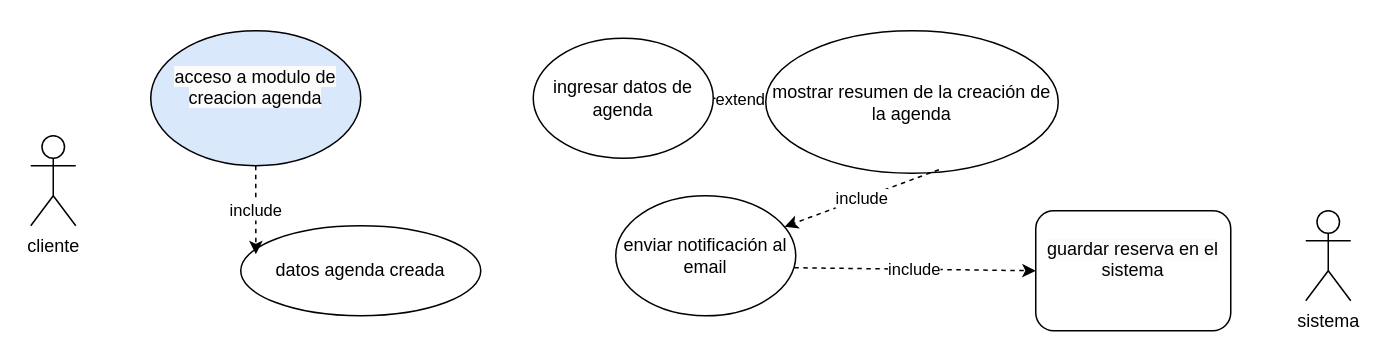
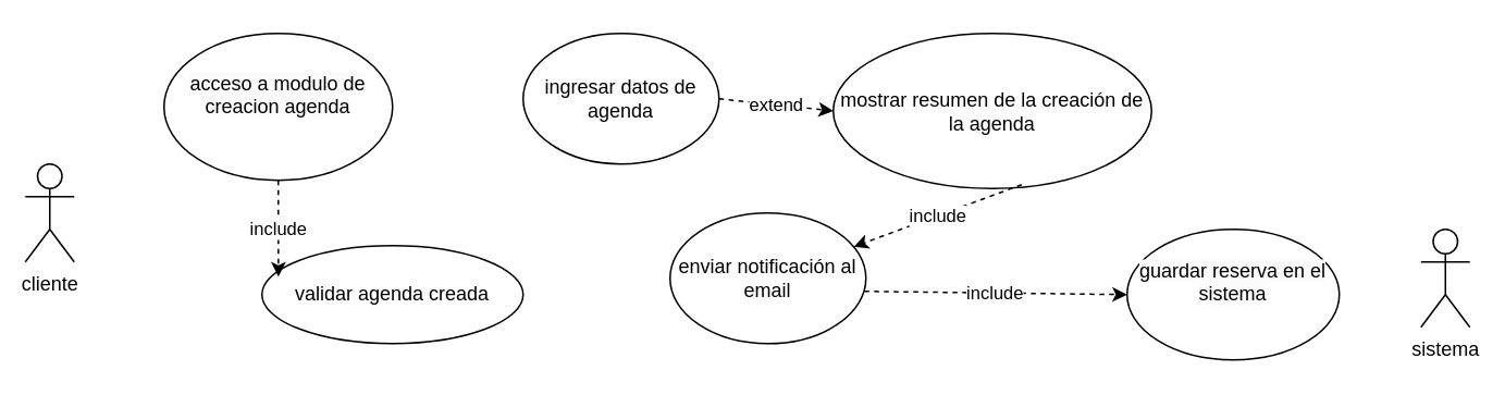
  <mxCell id="0" />
  <mxCell id="1" parent="0" />
- <mxCell id="2" value="cliente" style="shape=umlActor;verticalLabelPosition=bottom;verticalAlign=top;html=1;outlineConnect=0;" parent="1" vertex="1"><mxGeometry x="20" y="90" width="30" height="60" as="geometry" /></mxCell>
- <mxCell id="3" value="&#10;&lt;span style=&quot;color: rgb(0, 0, 0); font-family: Helvetica; font-size: 12px; font-style: normal; font-variant-ligatures: normal; font-variant-caps: normal; font-weight: 400; letter-spacing: normal; orphans: 2; text-align: center; text-indent: 0px; text-transform: none; widows: 2; word-spacing: 0px; -webkit-text-stroke-width: 0px; white-space: normal; background-color: rgb(251, 251, 251); text-decoration-thickness: initial; text-decoration-style: initial; text-decoration-color: initial; display: inline !important; float: none;&quot;&gt;acceso a modulo de creacion agenda&lt;/span&gt;&#10;&#10;" style="ellipse;whiteSpace=wrap;html=1;fillColor=#dae8fc;" parent="1" vertex="1"><mxGeometry x="100" y="20" width="140" height="90" as="geometry" /></mxCell>
- <mxCell id="4" value="ingresar datos de agenda" style="ellipse;whiteSpace=wrap;html=1;" parent="1" vertex="1"><mxGeometry x="355" y="25" width="120" height="80" as="geometry" /></mxCell>
+ <mxCell id="2" value="cliente" style="shape=umlActor;verticalLabelPosition=bottom;verticalAlign=top;html=1;outlineConnect=0;" parent="1" vertex="1"><mxGeometry x="15" y="100" width="30" height="60" as="geometry" /></mxCell>
+ <mxCell id="3" value="&#10;&lt;span style=&quot;color: rgb(0, 0, 0); font-family: Helvetica; font-size: 12px; font-style: normal; font-variant-ligatures: normal; font-variant-caps: normal; font-weight: 400; letter-spacing: normal; orphans: 2; text-align: center; text-indent: 0px; text-transform: none; widows: 2; word-spacing: 0px; -webkit-text-stroke-width: 0px; white-space: normal; background-color: rgb(251, 251, 251); text-decoration-thickness: initial; text-decoration-style: initial; text-decoration-color: initial; display: inline !important; float: none;&quot;&gt;acceso a modulo de creacion agenda&lt;/span&gt;&#10;&#10;" style="ellipse;whiteSpace=wrap;html=1;" parent="1" vertex="1"><mxGeometry x="100" y="20" width="140" height="90" as="geometry" /></mxCell>
+ <mxCell id="4" value="ingresar datos de agenda" style="ellipse;whiteSpace=wrap;html=1;" parent="1" vertex="1"><mxGeometry x="320" y="20" width="120" height="80" as="geometry" /></mxCell>
  <mxCell id="5" value="mostrar resumen de la creación de la agenda" style="ellipse;whiteSpace=wrap;html=1;" parent="1" vertex="1"><mxGeometry x="510" y="20" width="195" height="95" as="geometry" /></mxCell>
- <mxCell id="6" value="datos agenda creada" style="ellipse;whiteSpace=wrap;html=1;" parent="1" vertex="1"><mxGeometry x="160" y="150" width="160" height="60" as="geometry" /></mxCell>
- <mxCell id="7" value="&#10;&lt;span style=&quot;color: rgb(0, 0, 0); font-family: Helvetica; font-size: 12px; font-style: normal; font-variant-ligatures: normal; font-variant-caps: normal; font-weight: 400; letter-spacing: normal; orphans: 2; text-align: center; text-indent: 0px; text-transform: none; widows: 2; word-spacing: 0px; -webkit-text-stroke-width: 0px; white-space: normal; background-color: rgb(251, 251, 251); text-decoration-thickness: initial; text-decoration-style: initial; text-decoration-color: initial; display: inline !important; float: none;&quot;&gt;guardar reserva en el sistema&lt;/span&gt;&#10;&#10;" style="whiteSpace=wrap;html=1;rounded=1;" parent="1" vertex="1"><mxGeometry x="690" y="140" width="130" height="80" as="geometry" /></mxCell>
+ <mxCell id="6" value="validar agenda creada" style="ellipse;whiteSpace=wrap;html=1;" parent="1" vertex="1"><mxGeometry x="160" y="150" width="160" height="60" as="geometry" /></mxCell>
+ <mxCell id="7" value="&#10;&lt;span style=&quot;color: rgb(0, 0, 0); font-family: Helvetica; font-size: 12px; font-style: normal; font-variant-ligatures: normal; font-variant-caps: normal; font-weight: 400; letter-spacing: normal; orphans: 2; text-align: center; text-indent: 0px; text-transform: none; widows: 2; word-spacing: 0px; -webkit-text-stroke-width: 0px; white-space: normal; background-color: rgb(251, 251, 251); text-decoration-thickness: initial; text-decoration-style: initial; text-decoration-color: initial; display: inline !important; float: none;&quot;&gt;guardar reserva en el sistema&lt;/span&gt;&#10;&#10;" style="ellipse;whiteSpace=wrap;html=1;" parent="1" vertex="1"><mxGeometry x="690" y="140" width="130" height="80" as="geometry" /></mxCell>
  <mxCell id="8" value="enviar notificación al email" style="ellipse;whiteSpace=wrap;html=1;" parent="1" vertex="1"><mxGeometry x="410" y="130" width="120" height="80" as="geometry" /></mxCell>
  <mxCell id="9" value="extend" style="endArrow=classic;html=1;rounded=0;dashed=1;strokeColor=default;align=center;verticalAlign=middle;fontFamily=Helvetica;fontSize=11;fontColor=default;labelBackgroundColor=default;exitX=1;exitY=0.5;exitDx=0;exitDy=0;entryX=0;entryY=0.5;entryDx=0;entryDy=0;" parent="1" source="4" target="5" edge="1"><mxGeometry width="50" height="50" relative="1" as="geometry"><mxPoint x="490" y="210" as="sourcePoint" /><mxPoint x="540" y="160" as="targetPoint" /></mxGeometry></mxCell>
  <mxCell id="10" value="include" style="endArrow=classic;html=1;rounded=0;dashed=1;strokeColor=default;align=center;verticalAlign=middle;fontFamily=Helvetica;fontSize=11;fontColor=default;labelBackgroundColor=default;exitX=0.592;exitY=0.975;exitDx=0;exitDy=0;exitPerimeter=0;" parent="1" source="5" target="8" edge="1"><mxGeometry width="50" height="50" relative="1" as="geometry"><mxPoint x="470" y="190" as="sourcePoint" /><mxPoint x="520" y="140" as="targetPoint" /></mxGeometry></mxCell>
  <mxCell id="11" value="include" style="endArrow=classic;html=1;rounded=0;dashed=1;strokeColor=default;align=center;verticalAlign=middle;fontFamily=Helvetica;fontSize=11;fontColor=default;labelBackgroundColor=default;entryX=0.063;entryY=0.317;entryDx=0;entryDy=0;entryPerimeter=0;" parent="1" source="3" target="6" edge="1"><mxGeometry width="50" height="50" relative="1" as="geometry"><mxPoint x="540" y="260" as="sourcePoint" /><mxPoint x="590" y="210" as="targetPoint" /></mxGeometry></mxCell>
  <mxCell id="12" value="include" style="endArrow=classic;html=1;rounded=0;dashed=1;strokeColor=default;align=center;verticalAlign=middle;fontFamily=Helvetica;fontSize=11;fontColor=default;labelBackgroundColor=default;exitX=0.992;exitY=0.6;exitDx=0;exitDy=0;entryX=0;entryY=0.5;entryDx=0;entryDy=0;exitPerimeter=0;" edge="1" parent="1" source="8" target="7"><mxGeometry width="50" height="50" relative="1" as="geometry"><mxPoint x="749.998" y="159.999" as="sourcePoint" /><mxPoint x="788.06" y="218.32" as="targetPoint" /></mxGeometry></mxCell>
  <mxCell id="13" value="sistema" style="shape=umlActor;verticalLabelPosition=bottom;verticalAlign=top;html=1;outlineConnect=0;" vertex="1" parent="1"><mxGeometry x="870" y="140" width="30" height="60" as="geometry" /></mxCell>
